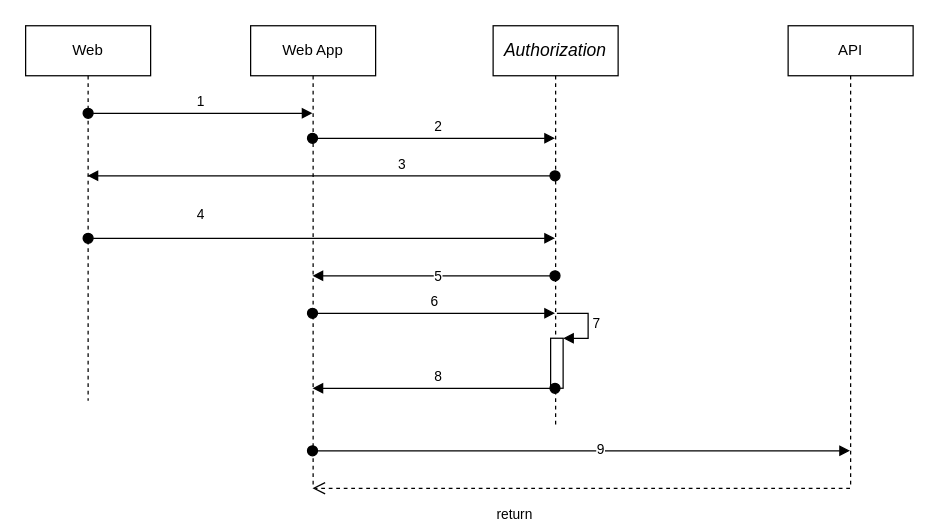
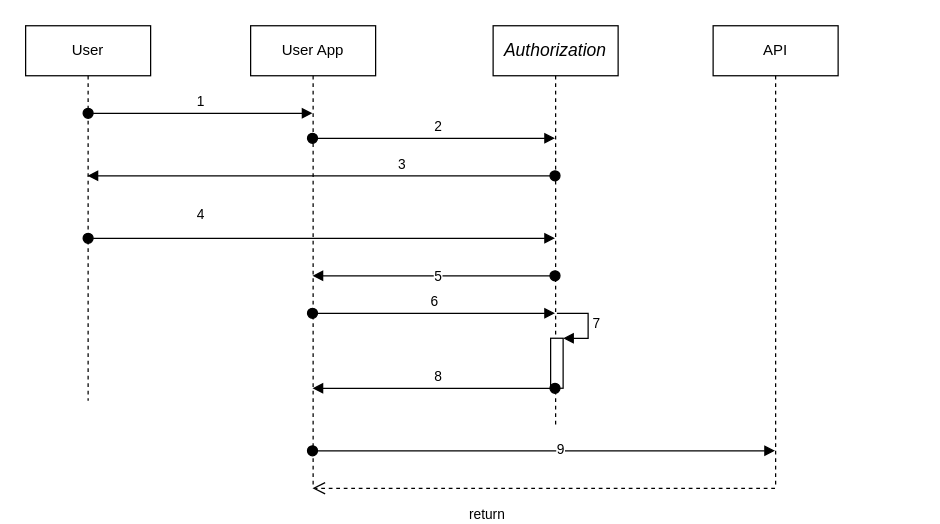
  <mxCell id="0" />
  <mxCell id="1" parent="0" />
- <mxCell id="2" value="Web" style="shape=umlLifeline;perimeter=lifelinePerimeter;whiteSpace=wrap;html=1;container=1;collapsible=0;recursiveResize=0;outlineConnect=0;" vertex="1" parent="1"><mxGeometry x="20" y="20" width="100" height="300" as="geometry" /></mxCell>
+ <mxCell id="2" value="User" style="shape=umlLifeline;perimeter=lifelinePerimeter;whiteSpace=wrap;html=1;container=1;collapsible=0;recursiveResize=0;outlineConnect=0;" vertex="1" parent="1"><mxGeometry x="20" y="20" width="100" height="300" as="geometry" /></mxCell>
  <mxCell id="3" value="1" style="html=1;verticalAlign=bottom;startArrow=oval;startFill=1;endArrow=block;startSize=8;" edge="1" parent="2" target="5"><mxGeometry width="60" relative="1" as="geometry"><mxPoint x="50" y="70" as="sourcePoint" /><mxPoint x="110" y="70" as="targetPoint" /></mxGeometry></mxCell>
  <mxCell id="4" value="4" style="html=1;verticalAlign=bottom;startArrow=oval;startFill=1;endArrow=block;startSize=8;" edge="1" parent="2" target="6"><mxGeometry x="-0.518" y="10" width="60" relative="1" as="geometry"><mxPoint x="50" y="170" as="sourcePoint" /><mxPoint x="110" y="170" as="targetPoint" /><mxPoint as="offset" /></mxGeometry></mxCell>
- <mxCell id="5" value="Web App" style="shape=umlLifeline;perimeter=lifelinePerimeter;whiteSpace=wrap;html=1;container=1;collapsible=0;recursiveResize=0;outlineConnect=0;" vertex="1" parent="1"><mxGeometry x="200" y="20" width="100" height="370" as="geometry" /></mxCell>
+ <mxCell id="5" value="User App" style="shape=umlLifeline;perimeter=lifelinePerimeter;whiteSpace=wrap;html=1;container=1;collapsible=0;recursiveResize=0;outlineConnect=0;" vertex="1" parent="1"><mxGeometry x="200" y="20" width="100" height="370" as="geometry" /></mxCell>
  <mxCell id="6" value="&lt;span class=&quot;normaltextrun&quot;&gt;&lt;i&gt;&lt;span style=&quot;font-size: 10.5pt ; line-height: 110% ; font-family: &amp;#34;arial&amp;#34; , sans-serif&quot;&gt;Authorization&lt;/span&gt;&lt;/i&gt;&lt;/span&gt;" style="shape=umlLifeline;perimeter=lifelinePerimeter;whiteSpace=wrap;html=1;container=1;collapsible=0;recursiveResize=0;outlineConnect=0;" vertex="1" parent="1"><mxGeometry x="394" y="20" width="100" height="320" as="geometry" /></mxCell>
  <mxCell id="7" value="" style="html=1;points=[];perimeter=orthogonalPerimeter;" vertex="1" parent="6"><mxGeometry x="46" y="250" width="10" height="40" as="geometry" /></mxCell>
  <mxCell id="8" value="7" style="edgeStyle=orthogonalEdgeStyle;html=1;align=left;spacingLeft=2;endArrow=block;rounded=0;entryX=1;entryY=0;" edge="1" target="7" parent="6"><mxGeometry relative="1" as="geometry"><mxPoint x="51" y="230" as="sourcePoint" /><Array as="points"><mxPoint x="76" y="230" /></Array></mxGeometry></mxCell>
- <mxCell id="9" value="API" style="shape=umlLifeline;perimeter=lifelinePerimeter;whiteSpace=wrap;html=1;container=1;collapsible=0;recursiveResize=0;outlineConnect=0;" vertex="1" parent="1"><mxGeometry x="630" y="20" width="100" height="370" as="geometry" /></mxCell>
+ <mxCell id="9" value="API" style="shape=umlLifeline;perimeter=lifelinePerimeter;whiteSpace=wrap;html=1;container=1;collapsible=0;recursiveResize=0;outlineConnect=0;" vertex="1" parent="1"><mxGeometry x="570" y="20" width="100" height="370" as="geometry" /></mxCell>
  <mxCell id="10" value="3" style="html=1;verticalAlign=bottom;startArrow=oval;startFill=1;endArrow=block;startSize=8;" edge="1" parent="1" source="6" target="2"><mxGeometry x="-0.34" width="60" relative="1" as="geometry"><mxPoint x="390" y="190" as="sourcePoint" /><mxPoint x="450" y="190" as="targetPoint" /><Array as="points"><mxPoint x="300" y="140" /></Array><mxPoint as="offset" /></mxGeometry></mxCell>
  <mxCell id="11" value="2" style="html=1;verticalAlign=bottom;startArrow=oval;startFill=1;endArrow=block;startSize=8;" edge="1" parent="1" source="5" target="6"><mxGeometry x="0.036" width="60" relative="1" as="geometry"><mxPoint x="250" y="100" as="sourcePoint" /><mxPoint x="310" y="100" as="targetPoint" /><Array as="points"><mxPoint x="320" y="110" /></Array><mxPoint as="offset" /></mxGeometry></mxCell>
  <mxCell id="12" value="5" style="html=1;verticalAlign=bottom;startArrow=oval;startFill=1;endArrow=block;startSize=8;" edge="1" parent="1" source="6" target="5"><mxGeometry x="-0.036" y="10" width="60" relative="1" as="geometry"><mxPoint x="390" y="190" as="sourcePoint" /><mxPoint x="450" y="190" as="targetPoint" /><Array as="points"><mxPoint x="350" y="220" /></Array><mxPoint as="offset" /></mxGeometry></mxCell>
  <mxCell id="13" value="6" style="html=1;verticalAlign=bottom;startArrow=oval;startFill=1;endArrow=block;startSize=8;" edge="1" parent="1" source="5" target="6"><mxGeometry width="60" relative="1" as="geometry"><mxPoint x="380" y="270" as="sourcePoint" /><mxPoint x="450" y="190" as="targetPoint" /><Array as="points"><mxPoint x="280" y="250" /></Array></mxGeometry></mxCell>
  <mxCell id="14" value="8" style="html=1;verticalAlign=bottom;startArrow=oval;startFill=1;endArrow=block;startSize=8;" edge="1" parent="1" source="6" target="5"><mxGeometry x="-0.036" width="60" relative="1" as="geometry"><mxPoint x="390" y="190" as="sourcePoint" /><mxPoint x="450" y="190" as="targetPoint" /><Array as="points"><mxPoint x="370" y="310" /><mxPoint x="340" y="310" /></Array><mxPoint as="offset" /></mxGeometry></mxCell>
  <mxCell id="15" value="" style="html=1;verticalAlign=bottom;startArrow=oval;startFill=1;endArrow=block;startSize=8;" edge="1" parent="1" source="5" target="9"><mxGeometry width="60" relative="1" as="geometry"><mxPoint x="390" y="190" as="sourcePoint" /><mxPoint x="550" y="270" as="targetPoint" /><Array as="points"><mxPoint x="560" y="360" /></Array></mxGeometry></mxCell>
  <mxCell id="16" value="9" style="edgeLabel;html=1;align=center;verticalAlign=middle;resizable=0;points=[];" vertex="1" connectable="0" parent="15"><mxGeometry x="0.072" y="2" relative="1" as="geometry"><mxPoint as="offset" /></mxGeometry></mxCell>
  <mxCell id="17" value="return" style="html=1;verticalAlign=bottom;endArrow=open;dashed=1;endSize=8;" edge="1" parent="1" source="9" target="5"><mxGeometry x="0.254" y="30" relative="1" as="geometry"><mxPoint x="460" y="190" as="sourcePoint" /><mxPoint x="380" y="190" as="targetPoint" /><Array as="points"><mxPoint x="520" y="390" /></Array><mxPoint x="1" as="offset" /></mxGeometry></mxCell>
